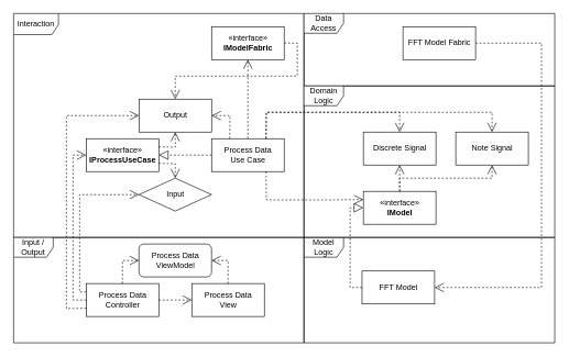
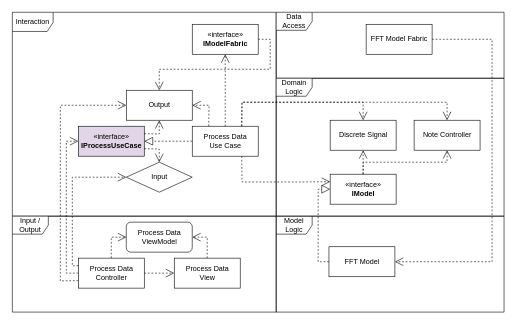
  <mxCell id="0" />
  <mxCell id="1" parent="0" />
  <mxCell id="2" value="Interaction" style="shape=umlFrame;whiteSpace=wrap;html=1;width=68;height=32;" parent="1" vertex="1"><mxGeometry x="20" width="440" height="340" as="geometry" y="20" /></mxCell>
  <mxCell id="3" value="Data Access" style="shape=umlFrame;whiteSpace=wrap;html=1;" parent="1" vertex="1"><mxGeometry x="460" width="380" height="110" as="geometry" y="20" /></mxCell>
  <mxCell id="4" value="Model Logic" style="shape=umlFrame;whiteSpace=wrap;html=1;" parent="1" vertex="1"><mxGeometry x="460" y="360" width="380" height="160" as="geometry" /></mxCell>
  <mxCell id="5" value="Domain Logic" style="shape=umlFrame;whiteSpace=wrap;html=1;" parent="1" vertex="1"><mxGeometry x="460" y="130" width="380" height="230" as="geometry" /></mxCell>
  <mxCell id="6" value="«interface»&lt;br&gt;&lt;div&gt;&lt;b&gt;IModel&lt;/b&gt;&lt;/div&gt;" style="html=1;" parent="1" vertex="1"><mxGeometry x="550" y="290" width="110" height="50" as="geometry" /></mxCell>
  <mxCell id="7" value="Discrete Signal" style="html=1;" parent="1" vertex="1"><mxGeometry x="550" y="200" width="110" height="50" as="geometry" /></mxCell>
- <mxCell id="8" value="Note Signal" style="html=1;" parent="1" vertex="1"><mxGeometry x="690" y="200" width="110" height="50" as="geometry" /></mxCell>
+ <mxCell id="8" value="Note Controller" style="html=1;" parent="1" vertex="1"><mxGeometry x="690" y="200" width="110" height="50" as="geometry" /></mxCell>
  <mxCell id="9" value="" style="endArrow=open;endSize=12;dashed=1;html=1;exitX=0.5;exitY=0;exitDx=0;exitDy=0;entryX=0.5;entryY=1;entryDx=0;entryDy=0;rounded=0;" parent="1" source="6" target="7" edge="1"><mxGeometry width="160" relative="1" as="geometry"><mxPoint x="530" y="410" as="sourcePoint" /><mxPoint x="605" y="240" as="targetPoint" /><Array as="points" /></mxGeometry></mxCell>
  <mxCell id="10" style="edgeStyle=orthogonalEdgeStyle;rounded=0;orthogonalLoop=1;jettySize=auto;html=1;exitX=1;exitY=0.5;exitDx=0;exitDy=0;dashed=1;endArrow=open;endFill=0;endSize=12;" parent="1" source="11" target="21" edge="1"><mxGeometry relative="1" as="geometry" /></mxCell>
  <mxCell id="11" value="«interface»&lt;br&gt;&lt;b&gt;IModelFabric&lt;/b&gt;" style="html=1;" parent="1" vertex="1"><mxGeometry x="320" y="40" width="110" height="50" as="geometry" /></mxCell>
  <mxCell id="12" value="FFT Model" style="html=1;" parent="1" vertex="1"><mxGeometry x="548" y="411" width="110" height="50" as="geometry" /></mxCell>
  <mxCell id="13" style="edgeStyle=orthogonalEdgeStyle;rounded=0;orthogonalLoop=1;jettySize=auto;html=1;exitX=1;exitY=0.5;exitDx=0;exitDy=0;entryX=1;entryY=0.5;entryDx=0;entryDy=0;dashed=1;endArrow=open;endFill=0;endSize=12;" parent="1" source="14" target="12" edge="1"><mxGeometry relative="1" as="geometry"><Array as="points"><mxPoint x="820" y="65" /><mxPoint x="820" y="436" /></Array></mxGeometry></mxCell>
  <mxCell id="14" value="FFT Model Fabric" style="html=1;" parent="1" vertex="1"><mxGeometry x="610" y="40" width="110" height="50" as="geometry" /></mxCell>
  <mxCell id="15" value="Process Data&lt;br&gt;Use Case" style="html=1;" parent="1" vertex="1"><mxGeometry x="320" y="210" width="110" height="50" as="geometry" /></mxCell>
  <mxCell id="16" value="" style="endArrow=open;endSize=12;dashed=1;html=1;exitX=0.75;exitY=1;exitDx=0;exitDy=0;entryX=0;entryY=0.25;entryDx=0;entryDy=0;rounded=0;" parent="1" source="15" target="6" edge="1"><mxGeometry width="160" relative="1" as="geometry"><mxPoint x="455" y="320" as="sourcePoint" /><mxPoint x="490" y="315" as="targetPoint" /><Array as="points"><mxPoint x="403" y="303" /><mxPoint x="500" y="303" /></Array></mxGeometry></mxCell>
  <mxCell id="17" value="" style="endArrow=open;endSize=12;dashed=1;html=1;exitX=0.75;exitY=0;exitDx=0;exitDy=0;entryX=0.5;entryY=0;entryDx=0;entryDy=0;rounded=0;" parent="1" source="15" target="7" edge="1"><mxGeometry width="160" relative="1" as="geometry"><mxPoint x="460" y="240" as="sourcePoint" /><mxPoint x="620" y="240" as="targetPoint" /><Array as="points"><mxPoint x="403" y="170" /><mxPoint x="605" y="170" /></Array></mxGeometry></mxCell>
  <mxCell id="18" value="" style="endArrow=open;endSize=12;dashed=1;html=1;align=center;exitX=0.5;exitY=0;exitDx=0;exitDy=0;entryX=0.5;entryY=1;entryDx=0;entryDy=0;rounded=0;" parent="1" source="6" target="8" edge="1"><mxGeometry width="160" relative="1" as="geometry"><mxPoint x="430" y="330" as="sourcePoint" /><mxPoint x="590" y="330" as="targetPoint" /><Array as="points"><mxPoint x="605" y="270" /><mxPoint x="745" y="270" /></Array></mxGeometry></mxCell>
  <mxCell id="19" value="" style="endArrow=open;endSize=12;dashed=1;html=1;align=center;exitX=0.75;exitY=0;exitDx=0;exitDy=0;entryX=0.5;entryY=0;entryDx=0;entryDy=0;rounded=0;" parent="1" source="15" target="8" edge="1"><mxGeometry width="160" relative="1" as="geometry"><mxPoint x="430" y="330" as="sourcePoint" /><mxPoint x="590" y="330" as="targetPoint" /><Array as="points"><mxPoint x="403" y="170" /><mxPoint x="745" y="170" /></Array></mxGeometry></mxCell>
  <mxCell id="20" value="Input" style="rhombus;html=1;" parent="1" vertex="1"><mxGeometry x="210" y="270" width="110" height="50" as="geometry" /></mxCell>
  <mxCell id="21" value="Output" style="html=1;" parent="1" vertex="1"><mxGeometry x="210" y="150" width="110" height="50" as="geometry" /></mxCell>
  <mxCell id="22" value="" style="endArrow=open;endSize=12;dashed=1;html=1;align=center;exitX=0.25;exitY=0;exitDx=0;exitDy=0;entryX=1;entryY=0.5;entryDx=0;entryDy=0;rounded=0;" parent="1" source="15" target="21" edge="1"><mxGeometry width="160" relative="1" as="geometry"><mxPoint x="130" y="290" as="sourcePoint" /><mxPoint x="290" y="290" as="targetPoint" /><Array as="points"><mxPoint x="348" y="175" /></Array></mxGeometry></mxCell>
- <mxCell id="23" value="«interface»&lt;br&gt;&lt;b&gt;IProcessUseCase&lt;/b&gt;" style="html=1;" parent="1" vertex="1"><mxGeometry x="130" y="210" width="110" height="50" as="geometry" /></mxCell>
+ <mxCell id="23" value="«interface»&lt;br&gt;&lt;b&gt;IProcessUseCase&lt;/b&gt;" style="html=1;fillColor=#e1d5e7;" parent="1" vertex="1"><mxGeometry x="130" y="210" width="110" height="50" as="geometry" /></mxCell>
  <mxCell id="24" value="" style="endArrow=block;dashed=1;endFill=0;endSize=12;html=1;align=center;exitX=0;exitY=0.5;exitDx=0;exitDy=0;entryX=1;entryY=0.5;entryDx=0;entryDy=0;rounded=0;" parent="1" source="15" target="23" edge="1"><mxGeometry width="160" relative="1" as="geometry"><mxPoint x="480" y="340" as="sourcePoint" /><mxPoint x="640" y="340" as="targetPoint" /></mxGeometry></mxCell>
  <mxCell id="25" value="" style="endArrow=open;endSize=12;dashed=1;html=1;align=center;exitX=1;exitY=0.75;exitDx=0;exitDy=0;entryX=0.5;entryY=0;entryDx=0;entryDy=0;rounded=0;" parent="1" source="23" target="20" edge="1"><mxGeometry width="160" relative="1" as="geometry"><mxPoint y="350" as="sourcePoint" x="190" /><mxPoint x="350" y="350" as="targetPoint" /><Array as="points"><mxPoint x="265" y="248" /></Array></mxGeometry></mxCell>
  <mxCell id="26" value="" style="endArrow=open;endSize=12;dashed=1;html=1;align=center;exitX=1;exitY=0.25;exitDx=0;exitDy=0;entryX=0.5;entryY=1;entryDx=0;entryDy=0;rounded=0;" parent="1" source="23" target="21" edge="1"><mxGeometry width="160" relative="1" as="geometry"><mxPoint x="260" y="220" as="sourcePoint" /><mxPoint x="420" y="220" as="targetPoint" /><Array as="points"><mxPoint x="265" y="223" /></Array></mxGeometry></mxCell>
  <mxCell id="27" value="Input / Output" style="shape=umlFrame;whiteSpace=wrap;html=1;" parent="1" vertex="1"><mxGeometry x="20" y="360" width="440" height="160" as="geometry" /></mxCell>
  <mxCell id="28" value="Process Data&lt;br&gt;Controller" style="html=1;" parent="1" vertex="1"><mxGeometry x="130" y="430" width="110" height="50" as="geometry" /></mxCell>
  <mxCell id="29" value="" style="endArrow=open;endSize=12;dashed=1;html=1;align=center;exitX=0;exitY=0.5;exitDx=0;exitDy=0;entryX=0;entryY=0.5;entryDx=0;entryDy=0;rounded=0;" parent="1" source="28" target="23" edge="1"><mxGeometry width="160" relative="1" as="geometry"><mxPoint x="170" y="390" as="sourcePoint" /><mxPoint x="330" y="390" as="targetPoint" /><Array as="points"><mxPoint x="110" y="455" /><mxPoint x="110" y="235" /></Array></mxGeometry></mxCell>
  <mxCell id="30" value="" style="endArrow=open;endSize=12;dashed=1;html=1;align=center;exitX=0;exitY=0.75;exitDx=0;exitDy=0;entryX=0;entryY=0.5;entryDx=0;entryDy=0;rounded=0;" parent="1" source="28" target="21" edge="1"><mxGeometry width="160" relative="1" as="geometry"><mxPoint x="105" y="480" as="sourcePoint" /><mxPoint x="265" y="480" as="targetPoint" /><Array as="points"><mxPoint x="100" y="468" /><mxPoint x="100" y="175" /></Array></mxGeometry></mxCell>
  <mxCell id="31" value="" style="endArrow=open;endSize=12;dashed=1;html=1;align=center;exitX=0;exitY=0.25;exitDx=0;exitDy=0;entryX=0;entryY=0.5;entryDx=0;entryDy=0;rounded=0;" parent="1" source="28" target="20" edge="1"><mxGeometry width="160" relative="1" as="geometry"><mxPoint x="280" y="410" as="sourcePoint" /><mxPoint x="440" y="410" as="targetPoint" /><Array as="points"><mxPoint x="120" y="443" /><mxPoint x="120" y="295" /></Array></mxGeometry></mxCell>
  <mxCell id="32" value="Process Data&lt;br&gt;View" style="html=1;" parent="1" vertex="1"><mxGeometry x="290" y="430" width="110" height="50" as="geometry" /></mxCell>
  <mxCell id="33" value="" style="endArrow=open;endSize=12;dashed=1;html=1;align=center;exitX=1;exitY=0.5;exitDx=0;exitDy=0;entryX=0;entryY=0.5;entryDx=0;entryDy=0;rounded=0;" parent="1" source="28" target="32" edge="1"><mxGeometry width="160" relative="1" as="geometry"><mxPoint x="260" y="440" as="sourcePoint" /><mxPoint x="290" y="405" as="targetPoint" /><Array as="points" /></mxGeometry></mxCell>
  <mxCell id="34" value="Process Data&lt;br&gt;ViewModel" style="html=1;rounded=1;" parent="1" vertex="1"><mxGeometry x="210" y="370" width="110" height="50" as="geometry" /></mxCell>
  <mxCell id="35" value="" style="endArrow=open;endSize=12;dashed=1;html=1;align=center;exitX=0.5;exitY=0;exitDx=0;exitDy=0;entryX=0;entryY=0.5;entryDx=0;entryDy=0;rounded=0;" parent="1" source="28" target="34" edge="1"><mxGeometry width="160" relative="1" as="geometry"><mxPoint x="180" y="490" as="sourcePoint" /><mxPoint x="340" y="490" as="targetPoint" /><Array as="points"><mxPoint x="185" y="395" /></Array></mxGeometry></mxCell>
  <mxCell id="36" value="" style="endArrow=open;endSize=12;dashed=1;html=1;align=center;exitX=0.5;exitY=0;exitDx=0;exitDy=0;entryX=1;entryY=0.5;entryDx=0;entryDy=0;rounded=0;" parent="1" source="32" target="34" edge="1"><mxGeometry width="160" relative="1" as="geometry"><mxPoint x="360" y="390" as="sourcePoint" /><mxPoint x="520" y="390" as="targetPoint" /><Array as="points"><mxPoint x="345" y="395" /></Array></mxGeometry></mxCell>
  <mxCell id="37" value="" style="endArrow=open;endSize=12;dashed=1;html=1;exitX=0.5;exitY=0;exitDx=0;exitDy=0;entryX=0.5;entryY=1;entryDx=0;entryDy=0;" parent="1" source="15" target="11" edge="1"><mxGeometry width="160" relative="1" as="geometry"><mxPoint x="340" y="140" as="sourcePoint" /><mxPoint x="500" y="140" as="targetPoint" /></mxGeometry></mxCell>
  <mxCell id="38" value="" style="endArrow=block;dashed=1;endFill=0;endSize=12;html=1;edgeStyle=orthogonalEdgeStyle;exitX=0;exitY=0.5;exitDx=0;exitDy=0;rounded=0;entryX=0;entryY=0.5;entryDx=0;entryDy=0;" parent="1" source="12" target="6" edge="1"><mxGeometry width="160" relative="1" as="geometry"><mxPoint x="420" y="440" as="sourcePoint" /><mxPoint x="580" y="440" as="targetPoint" /><Array as="points"><mxPoint x="530" y="436" /><mxPoint x="530" y="315" /></Array></mxGeometry></mxCell>
